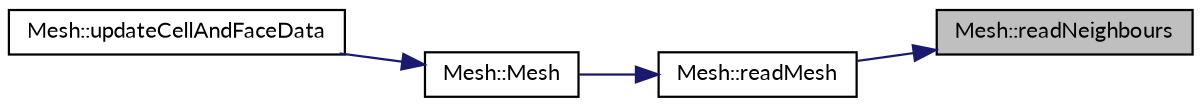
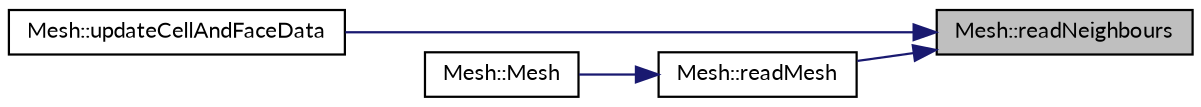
  digraph {
    fontname=Lato
    rankdir=RL
    node [color=black fillcolor=white fontname=Lato fontsize=10 shape=record style=filled]
    edge [color=midnightblue dir=back fontname=Lato fontsize=10 labelfontname=Helvetica labelfontsize=10 style=solid]
    n1 [fillcolor=grey75 fontcolor=black height=0.2 label="Mesh::readNeighbours" width=0.4]
    n2 [height=0.2 label="Mesh::updateCellAndFaceData" width=0.4]
    n3 [height=0.2 label="Mesh::readMesh" width=0.4]
    n4 [height=0.2 label="Mesh::Mesh" width=0.4]
-   n4 -> n2
+   n1 -> n2
    n1 -> n3
    n3 -> n4
  }
